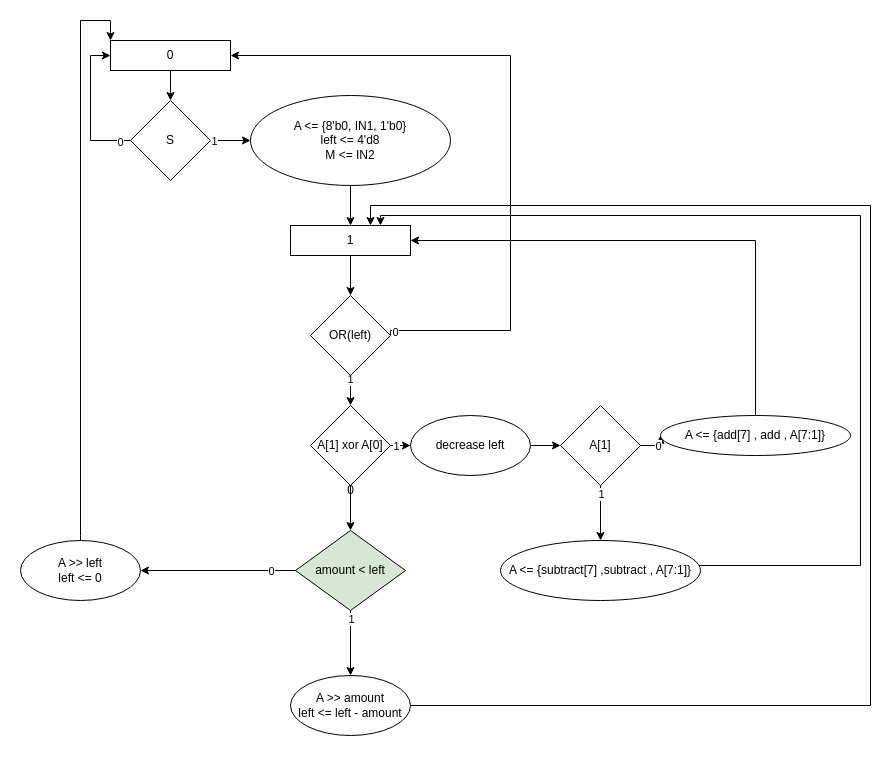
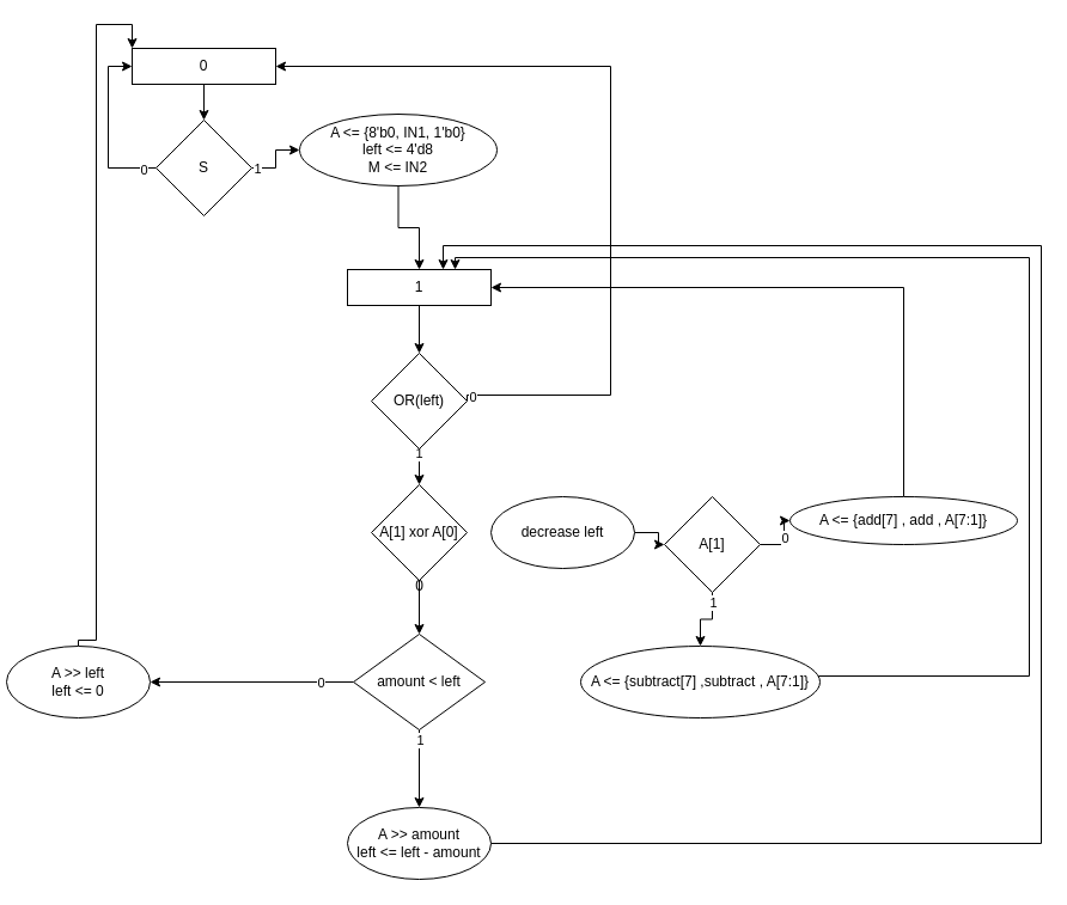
  <mxCell id="0" />
  <mxCell id="1" parent="0" />
  <mxCell id="2" value="" style="edgeStyle=orthogonalEdgeStyle;rounded=0;orthogonalLoop=1;jettySize=auto;html=1;" parent="1" source="3" target="8" edge="1"><mxGeometry relative="1" as="geometry" /></mxCell>
  <mxCell id="3" value="0" style="rounded=0;whiteSpace=wrap;html=1;" parent="1" vertex="1"><mxGeometry x="110" y="40" width="120" height="30" as="geometry" /></mxCell>
  <mxCell id="4" style="edgeStyle=orthogonalEdgeStyle;rounded=0;orthogonalLoop=1;jettySize=auto;html=1;exitX=0;exitY=0.5;exitDx=0;exitDy=0;entryX=0;entryY=0.5;entryDx=0;entryDy=0;" parent="1" source="8" target="3" edge="1"><mxGeometry relative="1" as="geometry" /></mxCell>
  <mxCell id="5" value="0" style="edgeLabel;html=1;align=center;verticalAlign=middle;resizable=0;points=[];" parent="4" vertex="1" connectable="0"><mxGeometry x="-0.846" y="1" relative="1" as="geometry"><mxPoint as="offset" /></mxGeometry></mxCell>
  <mxCell id="6" value="" style="edgeStyle=orthogonalEdgeStyle;rounded=0;orthogonalLoop=1;jettySize=auto;html=1;" parent="1" source="8" target="10" edge="1"><mxGeometry relative="1" as="geometry" /></mxCell>
  <mxCell id="7" value="1" style="edgeLabel;html=1;align=center;verticalAlign=middle;resizable=0;points=[];" parent="6" vertex="1" connectable="0"><mxGeometry x="-0.841" relative="1" as="geometry"><mxPoint as="offset" /></mxGeometry></mxCell>
  <mxCell id="8" value="S" style="rhombus;whiteSpace=wrap;html=1;rounded=0;" parent="1" vertex="1"><mxGeometry x="130" y="100" width="80" height="80" as="geometry" /></mxCell>
  <mxCell id="9" value="" style="edgeStyle=orthogonalEdgeStyle;rounded=0;orthogonalLoop=1;jettySize=auto;html=1;" parent="1" source="10" target="12" edge="1"><mxGeometry relative="1" as="geometry" /></mxCell>
- <mxCell id="10" value="A &amp;lt;= {8'b0, IN1, 1'b0}&lt;br&gt;left &amp;lt;= 4'd8&lt;br&gt;M &amp;lt;= IN2" style="ellipse;whiteSpace=wrap;html=1;rounded=0;" parent="1" vertex="1"><mxGeometry x="250" y="95" width="200" height="90" as="geometry" /></mxCell>
+ <mxCell id="10" value="A &amp;lt;= {8'b0, IN1, 1'b0}&lt;br&gt;left &amp;lt;= 4'd8&lt;br&gt;M &amp;lt;= IN2" style="ellipse;whiteSpace=wrap;html=1;rounded=0;" parent="1" vertex="1"><mxGeometry x="250" y="95" width="165" height="60" as="geometry" /></mxCell>
  <mxCell id="11" value="" style="edgeStyle=orthogonalEdgeStyle;rounded=0;orthogonalLoop=1;jettySize=auto;html=1;" parent="1" source="12" target="17" edge="1"><mxGeometry relative="1" as="geometry" /></mxCell>
  <mxCell id="12" value="1" style="whiteSpace=wrap;html=1;rounded=0;" parent="1" vertex="1"><mxGeometry x="290" y="225" width="120" height="30" as="geometry" /></mxCell>
  <mxCell id="13" style="edgeStyle=orthogonalEdgeStyle;rounded=0;orthogonalLoop=1;jettySize=auto;html=1;exitX=1;exitY=0.5;exitDx=0;exitDy=0;entryX=1;entryY=0.5;entryDx=0;entryDy=0;" parent="1" source="17" target="3" edge="1"><mxGeometry relative="1" as="geometry"><Array as="points"><mxPoint x="510" y="330" /><mxPoint x="510" y="55" /></Array></mxGeometry></mxCell>
  <mxCell id="14" value="0" style="edgeLabel;html=1;align=center;verticalAlign=middle;resizable=0;points=[];" parent="13" vertex="1" connectable="0"><mxGeometry x="-0.975" y="-1" relative="1" as="geometry"><mxPoint as="offset" /></mxGeometry></mxCell>
  <mxCell id="15" value="" style="edgeStyle=orthogonalEdgeStyle;rounded=0;orthogonalLoop=1;jettySize=auto;html=1;" parent="1" source="17" target="21" edge="1"><mxGeometry relative="1" as="geometry" /></mxCell>
  <mxCell id="16" value="1" style="edgeLabel;html=1;align=center;verticalAlign=middle;resizable=0;points=[];" parent="15" vertex="1" connectable="0"><mxGeometry x="-0.889" y="-1" relative="1" as="geometry"><mxPoint as="offset" /></mxGeometry></mxCell>
  <mxCell id="17" value="OR(left)" style="rhombus;whiteSpace=wrap;html=1;rounded=0;" parent="1" vertex="1"><mxGeometry x="310" y="295" width="80" height="80" as="geometry" /></mxCell>
  <mxCell id="18" value="" style="edgeStyle=orthogonalEdgeStyle;rounded=0;orthogonalLoop=1;jettySize=auto;html=1;" parent="1" source="21" target="35" edge="1"><mxGeometry relative="1" as="geometry" /></mxCell>
- <mxCell id="19" value="" style="edgeStyle=orthogonalEdgeStyle;rounded=0;orthogonalLoop=1;jettySize=auto;html=1;" parent="1" source="21" target="41" edge="1"><mxGeometry relative="1" as="geometry" /></mxCell>
- <mxCell id="20" value="1" style="edgeLabel;html=1;align=center;verticalAlign=middle;resizable=0;points=[];" parent="19" vertex="1" connectable="0"><mxGeometry x="0.175" relative="1" as="geometry"><mxPoint as="offset" /></mxGeometry></mxCell>
  <mxCell id="21" value="A[1] xor A[0]" style="rhombus;whiteSpace=wrap;html=1;rounded=0;" parent="1" vertex="1"><mxGeometry x="310" y="405" width="80" height="80" as="geometry" /></mxCell>
  <mxCell id="22" value="" style="edgeStyle=orthogonalEdgeStyle;rounded=0;orthogonalLoop=1;jettySize=auto;html=1;" parent="1" source="26" target="28" edge="1"><mxGeometry relative="1" as="geometry" /></mxCell>
  <mxCell id="23" value="1" style="edgeLabel;html=1;align=center;verticalAlign=middle;resizable=0;points=[];" parent="22" vertex="1" connectable="0"><mxGeometry x="-0.726" relative="1" as="geometry"><mxPoint as="offset" /></mxGeometry></mxCell>
  <mxCell id="24" value="" style="edgeStyle=orthogonalEdgeStyle;rounded=0;orthogonalLoop=1;jettySize=auto;html=1;" parent="1" source="26" target="30" edge="1"><mxGeometry relative="1" as="geometry" /></mxCell>
  <mxCell id="25" value="0" style="edgeLabel;html=1;align=center;verticalAlign=middle;resizable=0;points=[];" parent="24" vertex="1" connectable="0"><mxGeometry x="0.162" relative="1" as="geometry"><mxPoint as="offset" /></mxGeometry></mxCell>
- <mxCell id="26" value="A[1]" style="rhombus;whiteSpace=wrap;html=1;rounded=0;" parent="1" vertex="1"><mxGeometry x="560" y="405" width="80" height="80" as="geometry" /></mxCell>
+ <mxCell id="26" value="A[1]" style="rhombus;whiteSpace=wrap;html=1;rounded=0;" parent="1" vertex="1"><mxGeometry x="555" y="415" width="80" height="80" as="geometry" /></mxCell>
  <mxCell id="27" style="edgeStyle=orthogonalEdgeStyle;rounded=0;orthogonalLoop=1;jettySize=auto;html=1;entryX=0.75;entryY=0;entryDx=0;entryDy=0;" parent="1" source="28" target="12" edge="1"><mxGeometry relative="1" as="geometry"><mxPoint x="580" y="245" as="targetPoint" /><Array as="points"><mxPoint x="860" y="565" /><mxPoint x="860" y="215" /><mxPoint x="380" y="215" /></Array></mxGeometry></mxCell>
- <mxCell id="28" value="A &amp;lt;= {subtract[7] ,subtract , A[7:1]}" style="ellipse;whiteSpace=wrap;html=1;rounded=0;" parent="1" vertex="1"><mxGeometry x="500" y="540" width="200" height="60" as="geometry" /></mxCell>
+ <mxCell id="28" value="A &amp;lt;= {subtract[7] ,subtract , A[7:1]}" style="ellipse;whiteSpace=wrap;html=1;rounded=0;" parent="1" vertex="1"><mxGeometry x="485" y="540" width="200" height="60" as="geometry" /></mxCell>
  <mxCell id="29" style="edgeStyle=orthogonalEdgeStyle;rounded=0;orthogonalLoop=1;jettySize=auto;html=1;exitX=0.5;exitY=0;exitDx=0;exitDy=0;entryX=1;entryY=0.5;entryDx=0;entryDy=0;" parent="1" source="30" target="12" edge="1"><mxGeometry relative="1" as="geometry" /></mxCell>
  <mxCell id="30" value="A &amp;lt;= {add[7] , add , A[7:1]}" style="ellipse;whiteSpace=wrap;html=1;rounded=0;" parent="1" vertex="1"><mxGeometry x="660" y="415" width="190" height="40" as="geometry" /></mxCell>
  <mxCell id="31" value="" style="edgeStyle=orthogonalEdgeStyle;rounded=0;orthogonalLoop=1;jettySize=auto;html=1;" parent="1" source="35" target="37" edge="1"><mxGeometry relative="1" as="geometry" /></mxCell>
  <mxCell id="32" value="0" style="edgeLabel;html=1;align=center;verticalAlign=middle;resizable=0;points=[];" parent="31" vertex="1" connectable="0"><mxGeometry x="-0.676" relative="1" as="geometry"><mxPoint as="offset" /></mxGeometry></mxCell>
  <mxCell id="33" value="" style="edgeStyle=orthogonalEdgeStyle;rounded=0;orthogonalLoop=1;jettySize=auto;html=1;" parent="1" source="35" target="39" edge="1"><mxGeometry relative="1" as="geometry" /></mxCell>
  <mxCell id="34" value="1" style="edgeLabel;html=1;align=center;verticalAlign=middle;resizable=0;points=[];" parent="33" vertex="1" connectable="0"><mxGeometry x="-0.768" relative="1" as="geometry"><mxPoint as="offset" /></mxGeometry></mxCell>
- <mxCell id="35" value="amount &amp;lt; left" style="rhombus;whiteSpace=wrap;html=1;rounded=0;fillColor=#d5e8d4;" parent="1" vertex="1"><mxGeometry x="295" y="530" width="110" height="80" as="geometry" /></mxCell>
+ <mxCell id="35" value="amount &amp;lt; left" style="rhombus;whiteSpace=wrap;html=1;rounded=0;" parent="1" vertex="1"><mxGeometry x="295" y="530" width="110" height="80" as="geometry" /></mxCell>
  <mxCell id="36" style="edgeStyle=orthogonalEdgeStyle;rounded=0;orthogonalLoop=1;jettySize=auto;html=1;exitX=0.5;exitY=0;exitDx=0;exitDy=0;entryX=0;entryY=0;entryDx=0;entryDy=0;" parent="1" source="37" target="3" edge="1"><mxGeometry relative="1" as="geometry"><Array as="points"><mxPoint x="80" y="535" /><mxPoint x="80" y="20" /><mxPoint x="110" y="20" /></Array></mxGeometry></mxCell>
- <mxCell id="37" value="A &amp;gt;&amp;gt; left&lt;br&gt;left &amp;lt;= 0" style="ellipse;whiteSpace=wrap;html=1;rounded=0;" parent="1" vertex="1"><mxGeometry x="20" y="540" width="120" height="60" as="geometry" /></mxCell>
+ <mxCell id="37" value="A &amp;gt;&amp;gt; left&lt;br&gt;left &amp;lt;= 0" style="ellipse;whiteSpace=wrap;html=1;rounded=0;" parent="1" vertex="1"><mxGeometry x="5" y="540" width="120" height="60" as="geometry" /></mxCell>
  <mxCell id="38" style="edgeStyle=orthogonalEdgeStyle;rounded=0;orthogonalLoop=1;jettySize=auto;html=1;exitX=1;exitY=0.5;exitDx=0;exitDy=0;" parent="1" source="39" edge="1"><mxGeometry relative="1" as="geometry"><mxPoint x="370" y="225" as="targetPoint" /><Array as="points"><mxPoint x="870" y="705" /><mxPoint x="870" y="205" /><mxPoint x="370" y="205" /></Array></mxGeometry></mxCell>
  <mxCell id="39" value="A &amp;gt;&amp;gt; amount&lt;br&gt;left &amp;lt;= left - amount" style="ellipse;whiteSpace=wrap;html=1;rounded=0;" parent="1" vertex="1"><mxGeometry x="290" y="675" width="120" height="60" as="geometry" /></mxCell>
  <mxCell id="40" value="" style="edgeStyle=orthogonalEdgeStyle;rounded=0;orthogonalLoop=1;jettySize=auto;html=1;" parent="1" source="41" target="26" edge="1"><mxGeometry relative="1" as="geometry" /></mxCell>
  <mxCell id="41" value="&lt;span&gt;decrease left&lt;/span&gt;" style="ellipse;whiteSpace=wrap;html=1;rounded=0;" parent="1" vertex="1"><mxGeometry x="410" y="415" width="120" height="60" as="geometry" /></mxCell>
  <mxCell id="42" value="0" style="text;html=1;align=center;verticalAlign=middle;resizable=0;points=[];autosize=1;strokeColor=none;" parent="1" vertex="1"><mxGeometry x="340" y="480" width="20" height="20" as="geometry" /></mxCell>
